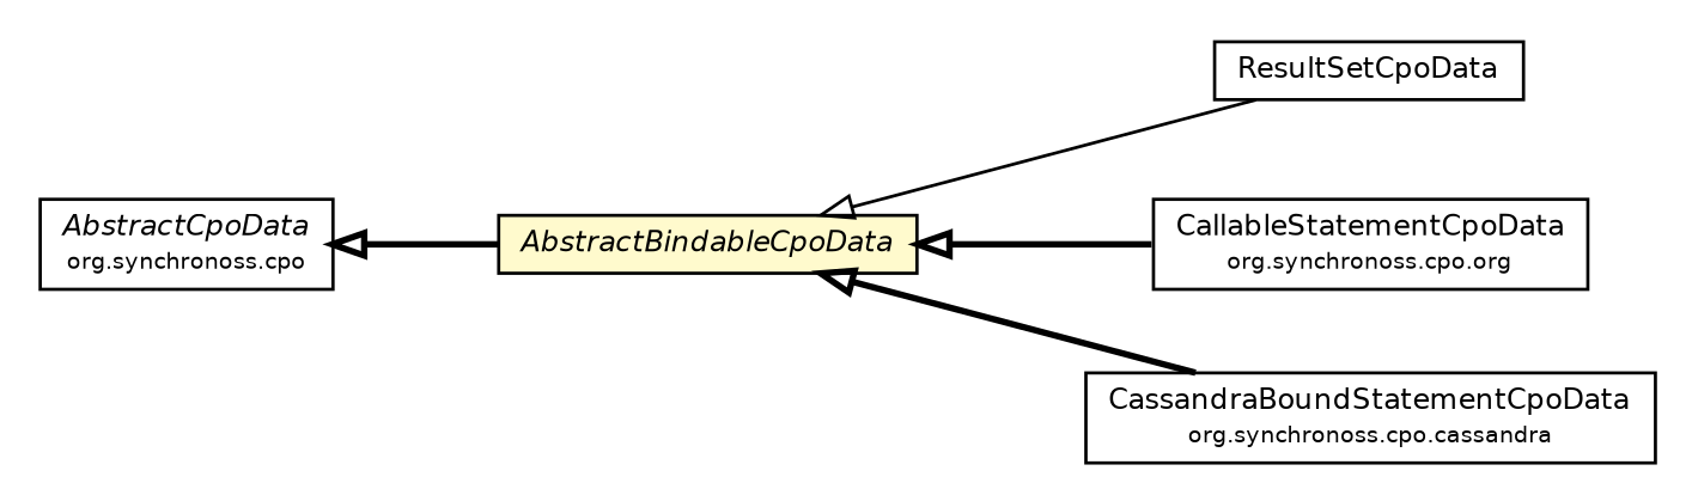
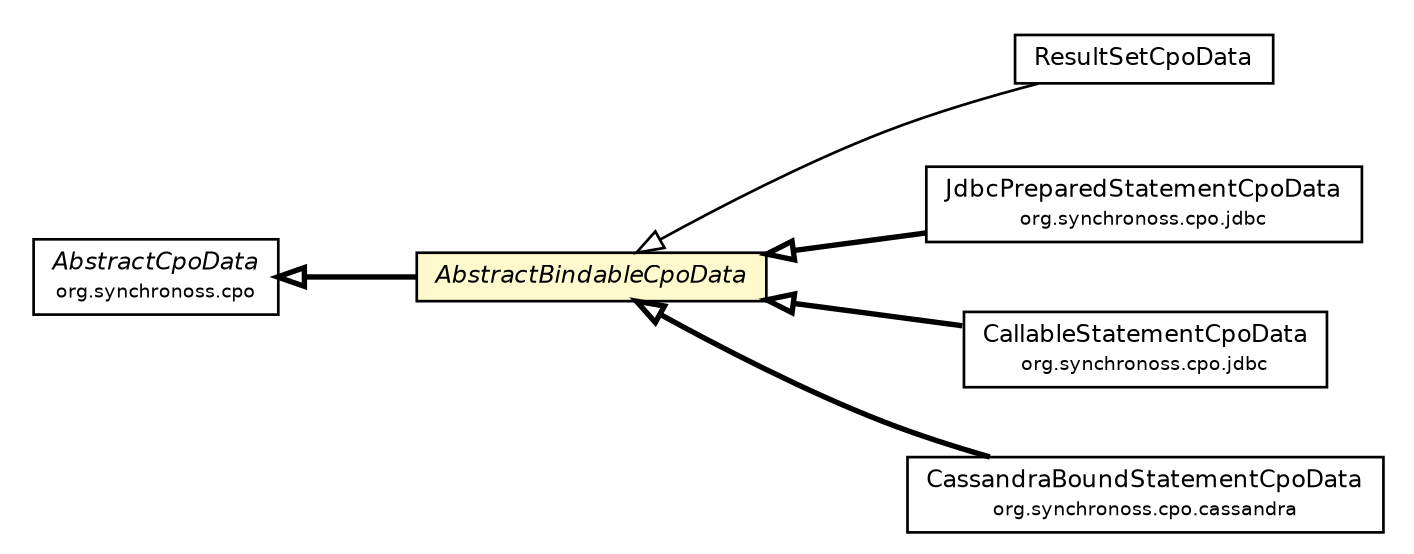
  digraph {
    rankdir=LR
    node [fontcolor=black fontname=Helvetica fontsize=9.0 shape=plaintext]
    edge [arrowtail=empty dir=back fontname=Helvetica fontsize=10 headport=p labelfontname=Helvetica labelfontsize=10 style=bold tailport=p]
    n1 [label=<<table border="0" cellborder="1" cellspacing="0" cellpadding="2" port="p" href="../AbstractCpoData.html"> 		<tr><td><table border="0" cellspacing="0" cellpadding="1"> 			<tr><td><font face="Helvetica-Oblique"> AbstractCpoData </font></td></tr> 			<tr><td><font point-size="7.0"> org.synchronoss.cpo </font></td></tr> 		</table></td></tr> 		</table>>]
    n2 [label=<<table border="0" cellborder="1" cellspacing="0" cellpadding="2" port="p" bgcolor="lemonChiffon" href="./AbstractBindableCpoData.html"> 		<tr><td><table border="0" cellspacing="0" cellpadding="1"> 			<tr><td><font face="Helvetica-Oblique"> AbstractBindableCpoData </font></td></tr> 		</table></td></tr> 		</table>>]
    n3 [label=<<table border="0" cellborder="1" cellspacing="0" cellpadding="2" port="p" href="./ResultSetCpoData.html"> 		<tr><td><table border="0" cellspacing="0" cellpadding="1"> 			<tr><td> ResultSetCpoData </td></tr> 		</table></td></tr> 		</table>>]
-   n5 [label=<<table border="0" cellborder="1" cellspacing="0" cellpadding="2" port="p" href="../jdbc/CallableStatementCpoData.html"> 		<tr><td><table border="0" cellspacing="0" cellpadding="1"> 			<tr><td> CallableStatementCpoData </td></tr> 			<tr><td><font point-size="7.0"> org.synchronoss.cpo.org </font></td></tr> 		</table></td></tr> 		</table>>]
+   n4 [label=<<table border="0" cellborder="1" cellspacing="0" cellpadding="2" port="p" href="../jdbc/JdbcPreparedStatementCpoData.html"> 		<tr><td><table border="0" cellspacing="0" cellpadding="1"> 			<tr><td> JdbcPreparedStatementCpoData </td></tr> 			<tr><td><font point-size="7.0"> org.synchronoss.cpo.jdbc </font></td></tr> 		</table></td></tr> 		</table>>]
+   n5 [label=<<table border="0" cellborder="1" cellspacing="0" cellpadding="2" port="p" href="../jdbc/CallableStatementCpoData.html"> 		<tr><td><table border="0" cellspacing="0" cellpadding="1"> 			<tr><td> CallableStatementCpoData </td></tr> 			<tr><td><font point-size="7.0"> org.synchronoss.cpo.jdbc </font></td></tr> 		</table></td></tr> 		</table>>]
    n6 [label=<<table border="0" cellborder="1" cellspacing="0" cellpadding="2" port="p" href="../cassandra/CassandraBoundStatementCpoData.html"> 		<tr><td><table border="0" cellspacing="0" cellpadding="1"> 			<tr><td> CassandraBoundStatementCpoData </td></tr> 			<tr><td><font point-size="7.0"> org.synchronoss.cpo.cassandra </font></td></tr> 		</table></td></tr> 		</table>>]
    n1 -> n2
    n2 -> n3 [style=solid]
+   n2 -> n4
    n2 -> n5
    n2 -> n6
  }
